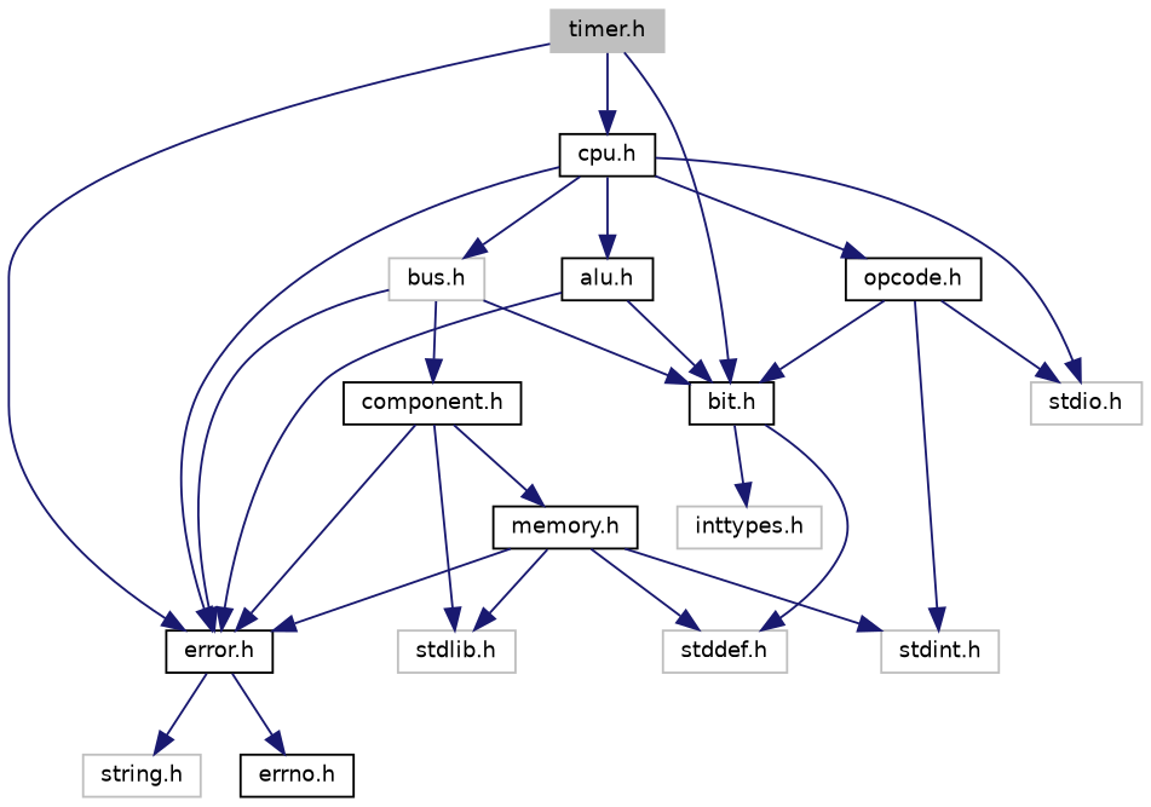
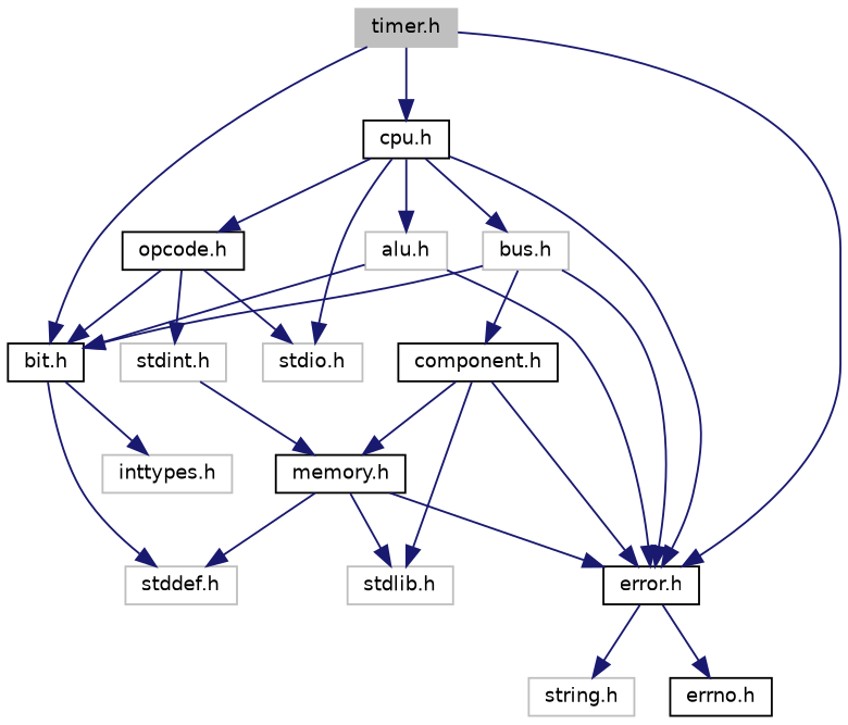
  digraph {
    node [color=grey75 fillcolor=white fontname=Helvetica fontsize=10 shape=record style=filled]
    edge [color=midnightblue fontname=Helvetica fontsize=10 labelfontname=Helvetica labelfontsize=10 style=solid]
    n1 [fillcolor=grey75 fontcolor=black height=0.2 label="timer.h" width=0.4]
    n2 [color=black height=0.2 label="bit.h" width=0.4]
    n3 [color=black height=0.2 label="cpu.h" width=0.4]
    n4 [color=black height=0.2 label="error.h" width=0.4]
    n5 [height=0.2 label="inttypes.h" width=0.4]
    n6 [height=0.2 label="stddef.h" width=0.4]
    n7 [height=0.2 label="stdio.h" width=0.4]
-   n8 [color=black height=0.2 label="alu.h" width=0.4]
+   n8 [height=0.2 label="alu.h" width=0.4]
    n9 [height=0.2 label="bus.h" width=0.4]
    n10 [color=black height=0.2 label="opcode.h" width=0.4]
    n11 [height=0.2 label="string.h" width=0.4]
    n12 [color=black height=0.2 label="errno.h" width=0.4]
    n13 [color=black height=0.2 label="component.h" width=0.4]
    n14 [height=0.2 label="stdint.h" width=0.4]
    n15 [height=0.2 label="stdlib.h" width=0.4]
    n16 [color=black height=0.2 label="memory.h" width=0.4]
    n1 -> n2
    n1 -> n3
    n1 -> n4
    n2 -> n5
    n2 -> n6
    n3 -> n4
    n3 -> n7
    n3 -> n8
    n3 -> n9
    n3 -> n10
    n4 -> n11
    n4 -> n12
    n8 -> n2
    n8 -> n4
    n9 -> n2
    n9 -> n4
    n9 -> n13
    n10 -> n2
    n10 -> n7
    n10 -> n14
    n13 -> n4
    n13 -> n15
    n13 -> n16
    n16 -> n4
    n16 -> n6
-   n16 -> n14
+   n14 -> n16
    n16 -> n15
  }
